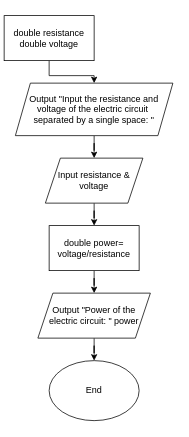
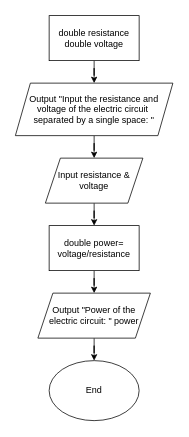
  <mxCell id="0" />
  <mxCell id="1" parent="0" />
  <mxCell id="2" value="" style="edgeStyle=orthogonalEdgeStyle;rounded=0;orthogonalLoop=1;jettySize=auto;html=1;" edge="1" parent="1" source="3" target="5"><mxGeometry relative="1" as="geometry" /></mxCell>
- <mxCell id="3" value="&lt;div&gt;double resistance&lt;/div&gt;&lt;div&gt;double voltage&lt;/div&gt;" style="rounded=0;whiteSpace=wrap;html=1;" vertex="1" parent="1"><mxGeometry x="5" y="20" width="120" height="60" as="geometry" /></mxCell>
+ <mxCell id="3" value="&lt;div&gt;double resistance&lt;/div&gt;&lt;div&gt;double voltage&lt;/div&gt;" style="rounded=0;whiteSpace=wrap;html=1;" vertex="1" parent="1"><mxGeometry x="65" y="20" width="120" height="60" as="geometry" /></mxCell>
  <mxCell id="4" value="" style="edgeStyle=orthogonalEdgeStyle;rounded=0;orthogonalLoop=1;jettySize=auto;html=1;" edge="1" parent="1" source="5" target="7"><mxGeometry relative="1" as="geometry" /></mxCell>
  <mxCell id="5" value="&lt;div align=&quot;center&quot;&gt;Output &quot;Input the resistance and&lt;/div&gt;&lt;div align=&quot;center&quot;&gt;voltage of the electric circuit&amp;nbsp;&lt;/div&gt;&lt;div align=&quot;center&quot;&gt;separated by a single space: &quot;&lt;/div&gt;" style="shape=parallelogram;perimeter=parallelogramPerimeter;whiteSpace=wrap;html=1;fixedSize=1;align=center;" vertex="1" parent="1"><mxGeometry x="20" y="110" width="210" height="70" as="geometry" /></mxCell>
  <mxCell id="6" value="" style="edgeStyle=orthogonalEdgeStyle;rounded=0;orthogonalLoop=1;jettySize=auto;html=1;" edge="1" parent="1" source="7" target="9"><mxGeometry relative="1" as="geometry" /></mxCell>
  <mxCell id="7" value="&lt;div&gt;Input resistance &amp;amp;&lt;/div&gt;&lt;div&gt;voltage&lt;/div&gt;" style="shape=parallelogram;perimeter=parallelogramPerimeter;whiteSpace=wrap;html=1;fixedSize=1;" vertex="1" parent="1"><mxGeometry x="60" y="210" width="130" height="60" as="geometry" /></mxCell>
  <mxCell id="8" value="" style="edgeStyle=orthogonalEdgeStyle;rounded=0;orthogonalLoop=1;jettySize=auto;html=1;" edge="1" parent="1" source="9" target="11"><mxGeometry relative="1" as="geometry" /></mxCell>
  <mxCell id="9" value="&lt;div&gt;double power=&lt;/div&gt;&lt;div&gt;voltage/resistance&lt;/div&gt;" style="rounded=0;whiteSpace=wrap;html=1;" vertex="1" parent="1"><mxGeometry x="65" y="300" width="120" height="60" as="geometry" /></mxCell>
  <mxCell id="10" value="" style="edgeStyle=orthogonalEdgeStyle;rounded=0;orthogonalLoop=1;jettySize=auto;html=1;" edge="1" parent="1" source="11" target="12"><mxGeometry relative="1" as="geometry" /></mxCell>
  <mxCell id="11" value="&lt;div&gt;Output &quot;Power of the&lt;/div&gt;&lt;div&gt;electric circuit: &quot; power&lt;/div&gt;" style="shape=parallelogram;perimeter=parallelogramPerimeter;whiteSpace=wrap;html=1;fixedSize=1;" vertex="1" parent="1"><mxGeometry x="50" y="390" width="150" height="60" as="geometry" /></mxCell>
  <mxCell id="12" value="End" style="ellipse;whiteSpace=wrap;html=1;" vertex="1" parent="1"><mxGeometry x="65" y="480" width="120" height="80" as="geometry" /></mxCell>
